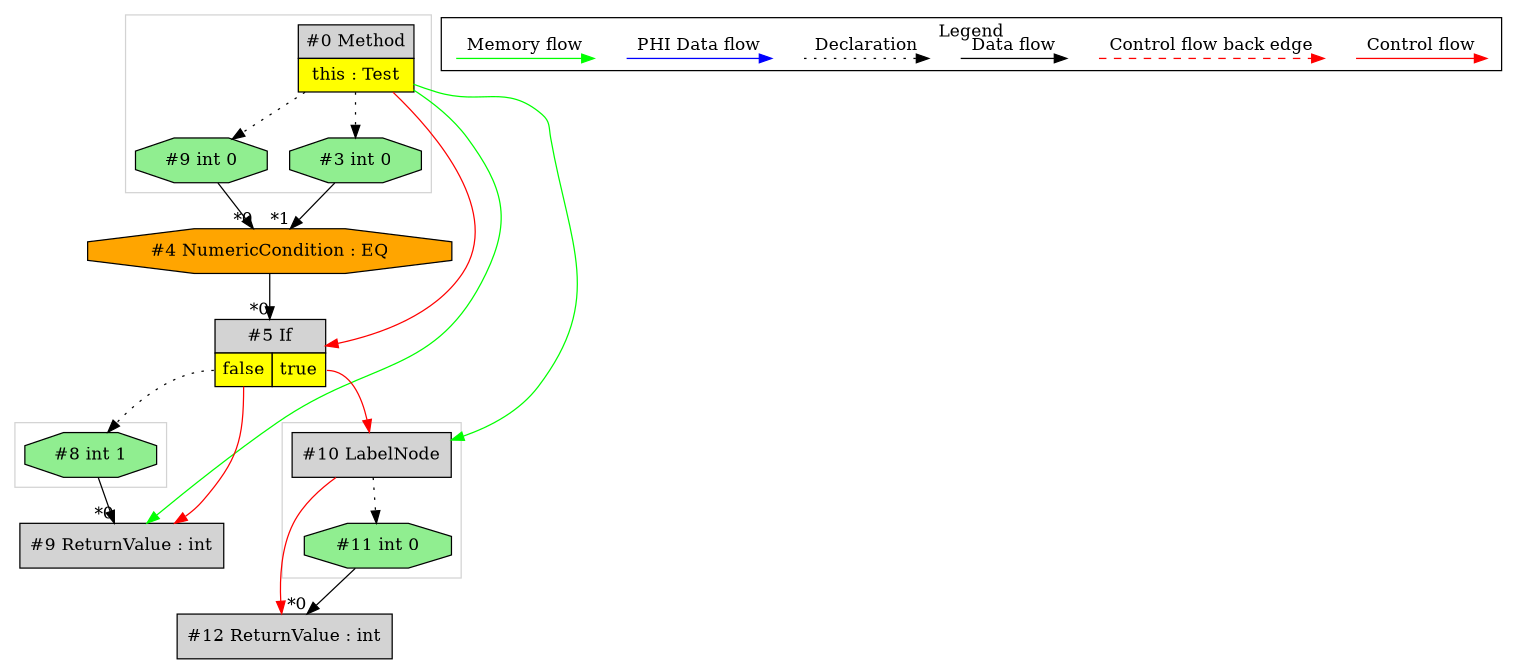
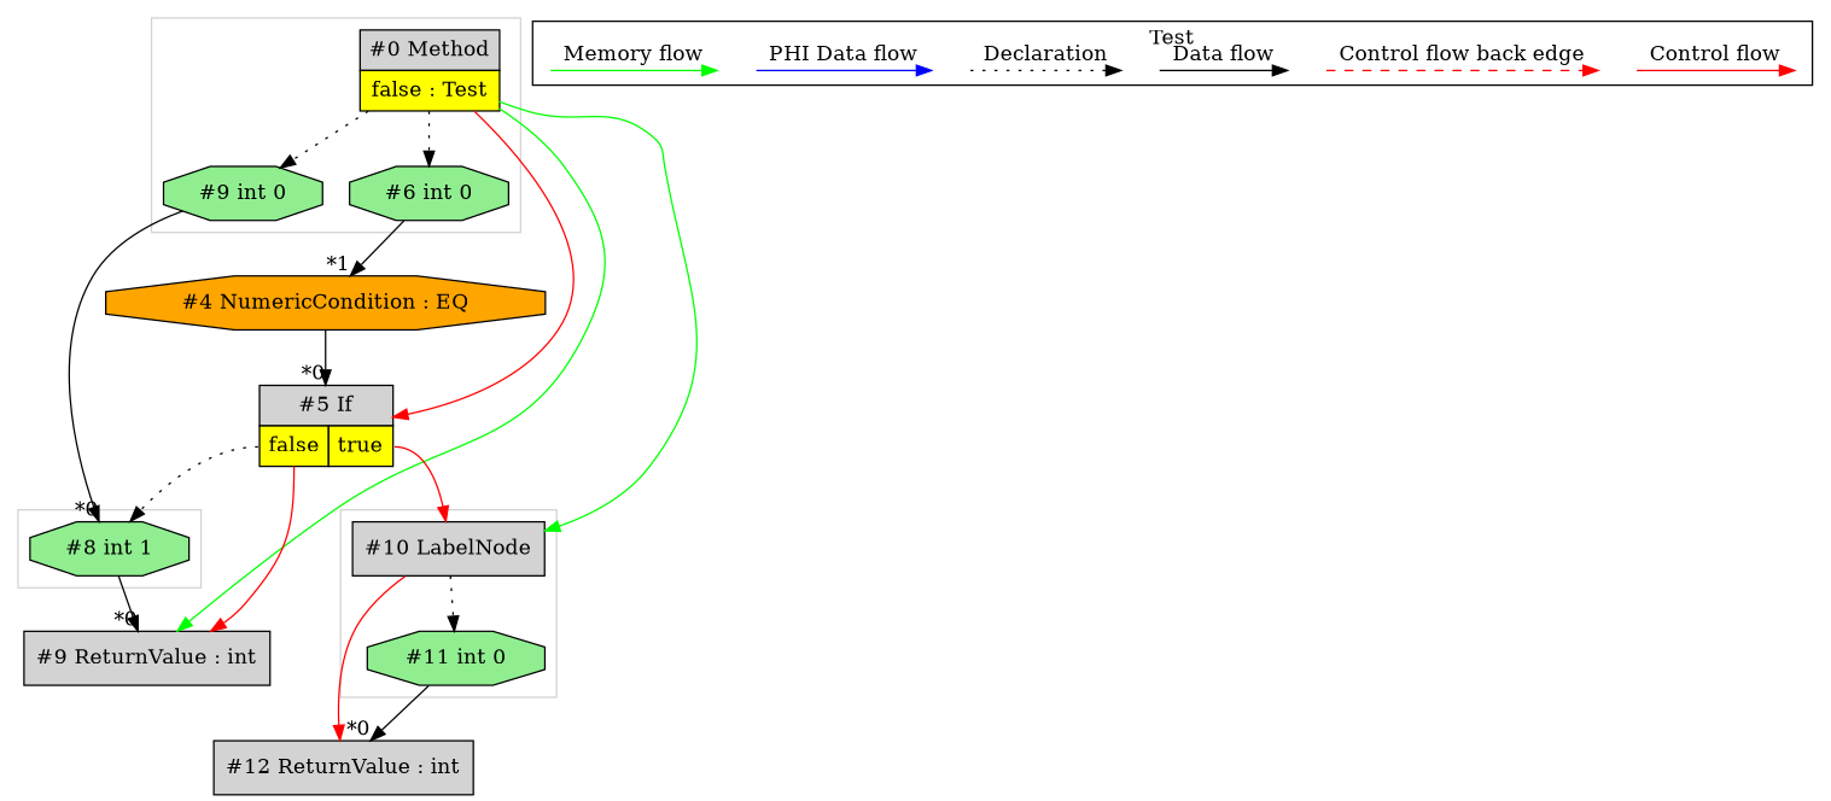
  digraph {
    ordering=in
    node [shape=point style=invis]
    edge [labeldistance=2]
    n1 [fillcolor=lightgreen label="#8 int 1" shape=octagon style=filled]
-   n2 [fillcolor=lightgrey label=<<table border="0" cellborder="1" cellspacing="0" cellpadding="5"><tr><td colspan="1">#0 Method</td></tr><tr><td port="prj1" bgcolor="yellow">this : Test</td></tr></table>> margin=0 shape=none style=filled]
+   n2 [fillcolor=lightgrey label=<<table border="0" cellborder="1" cellspacing="0" cellpadding="5"><tr><td colspan="1">#0 Method</td></tr><tr><td port="prj1" bgcolor="yellow">false : Test</td></tr></table>> margin=0 shape=none style=filled]
    n3 [fillcolor=lightgreen label="#9 int 0" shape=octagon style=filled]
-   n4 [fillcolor=lightgreen label="#3 int 0" shape=octagon style=filled]
+   n4 [fillcolor=lightgreen label="#6 int 0" shape=octagon style=filled]
    n5 [fillcolor=lightgreen label="#11 int 0" shape=octagon style=filled]
    n6 [fillcolor=lightgrey label="#10 LabelNode" shape=box style=filled]
    c0
    c1
    c2
    c3
    d0
    d1
    d2
    d3
    d4
    d5
    d6
    d7
    n19 [fillcolor=lightgrey label="#9 ReturnValue : int" shape=box style=filled]
    n20 [fillcolor=lightgrey label=<<table border="0" cellborder="1" cellspacing="0" cellpadding="5"><tr><td colspan="2">#5 If</td></tr><tr><td port="prj6" bgcolor="yellow">false</td><td port="prj7" bgcolor="yellow">true</td></tr></table>> margin=0 shape=none style=filled]
    n21 [fillcolor=orange label="#4 NumericCondition : EQ" shape=octagon style=filled]
    n22 [fillcolor=lightgrey label="#12 ReturnValue : int" shape=box style=filled]
    subgraph cluster_1 {
      color=lightgray
      n1
    }
    subgraph cluster_2 {
      color=lightgray
      n2
      n3
      n4
    }
    subgraph cluster_3 {
      color=lightgray
      n5
      n6
    }
    subgraph cluster_4 {
-     label=Legend
+     label=Test
      subgraph sub_5 {
        label=Legend
        rank=same
        c0
        c1
        c2
        c3
        d0
        d1
        d2
        d3
        d4
        d5
        d6
        d7
      }
    }
    n1 -> n19 [headlabel="*0"]
    n2 -> n3 [style=dotted labeldistance=""]
    n2 -> n4 [style=dotted labeldistance=""]
    n2 -> n6 [color=green constraint=false]
    n2 -> n19 [color=green constraint=false]
    n2 -> n20 [color=red fontcolor=red]
-   n3 -> n21 [headlabel="*0"]
+   n3 -> n1 [headlabel="*0"]
    n4 -> n21 [headlabel="*1"]
    n5 -> n22 [headlabel="*0"]
    n6 -> n5 [style=dotted labeldistance=""]
    n6 -> n22 [color=red fontcolor=red]
    c0 -> c1 [color=red label="Control flow" style=solid labeldistance=""]
    c2 -> c3 [color=red label="Control flow back edge" style=dashed labeldistance=""]
    d0 -> d1 [label="Data flow" labeldistance=""]
    d2 -> d3 [label=Declaration style=dotted labeldistance=""]
    d4 -> d5 [color=blue label="PHI Data flow" labeldistance=""]
    d6 -> d7 [color=green label="Memory flow" labeldistance=""]
    n20 -> n1 [style=dotted tailport=prj6 labeldistance=""]
    n20 -> n6 [color=red fontcolor=red tailport=prj7]
    n20 -> n19 [color=red fontcolor=red tailport=prj6]
    n21 -> n20 [headlabel="*0"]
  }
